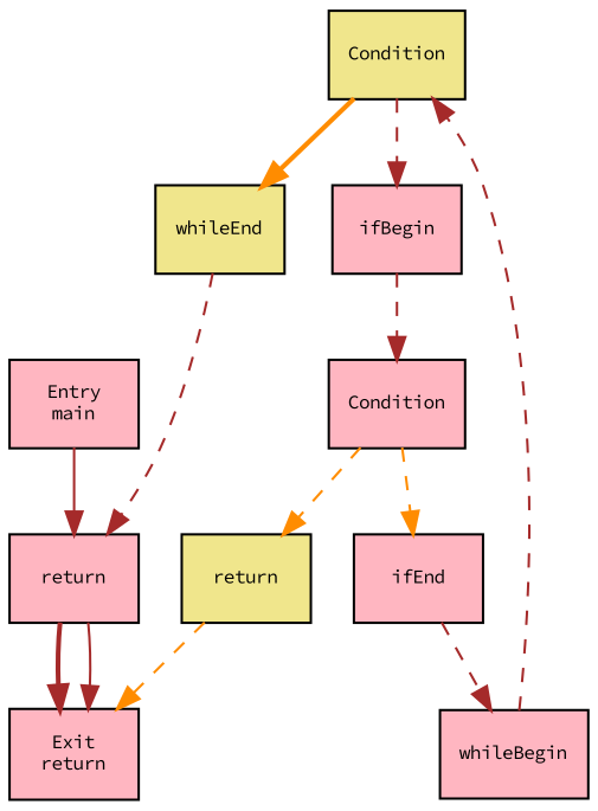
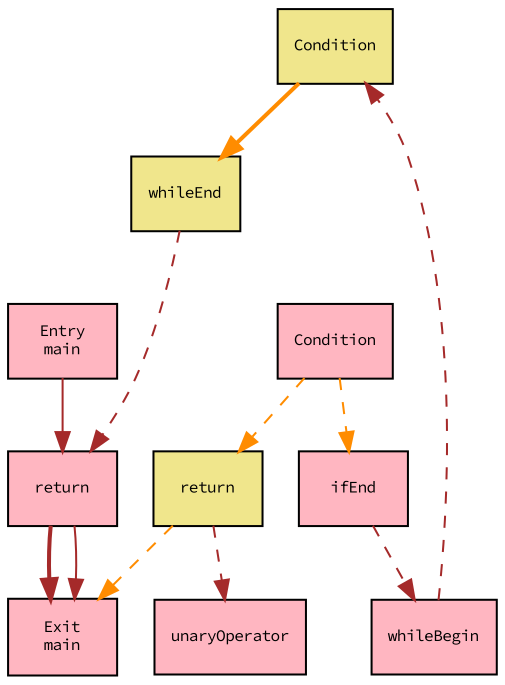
  digraph {
    fontname="Source Code Pro"
    fontsize=8
    node [fillcolor=lightpink fontname="Source Code Pro" fontsize=8 shape=record style=filled]
    edge [color=brown fontname="Source Code Pro" fontsize=8 style=dashed]
-   n1 [label="Exit\nreturn"]
+   n1 [label="Exit\nmain"]
    n2 [label="Entry\nmain"]
    n3 [label=return]
    n4 [label=whileBegin]
    n5 [fillcolor=khaki label=Condition]
    n6 [fillcolor=khaki label=whileEnd]
-   n7 [label=ifBegin]
    n8 [label=Condition]
    n9 [fillcolor=khaki label=return]
    n10 [label=ifEnd]
+   n11 [label=unaryOperator]
    n2 -> n3 [style=solid]
    n3 -> n1 [style=bold]
    n3 -> n1 [style=solid]
    n4 -> n5
    n5 -> n6 [color=darkorange style=bold]
-   n5 -> n7
    n6 -> n3
-   n7 -> n8
    n8 -> n9 [color=darkorange]
    n8 -> n10 [color=darkorange]
    n9 -> n1 [color=darkorange]
+   n9 -> n11
    n10 -> n4
  }
